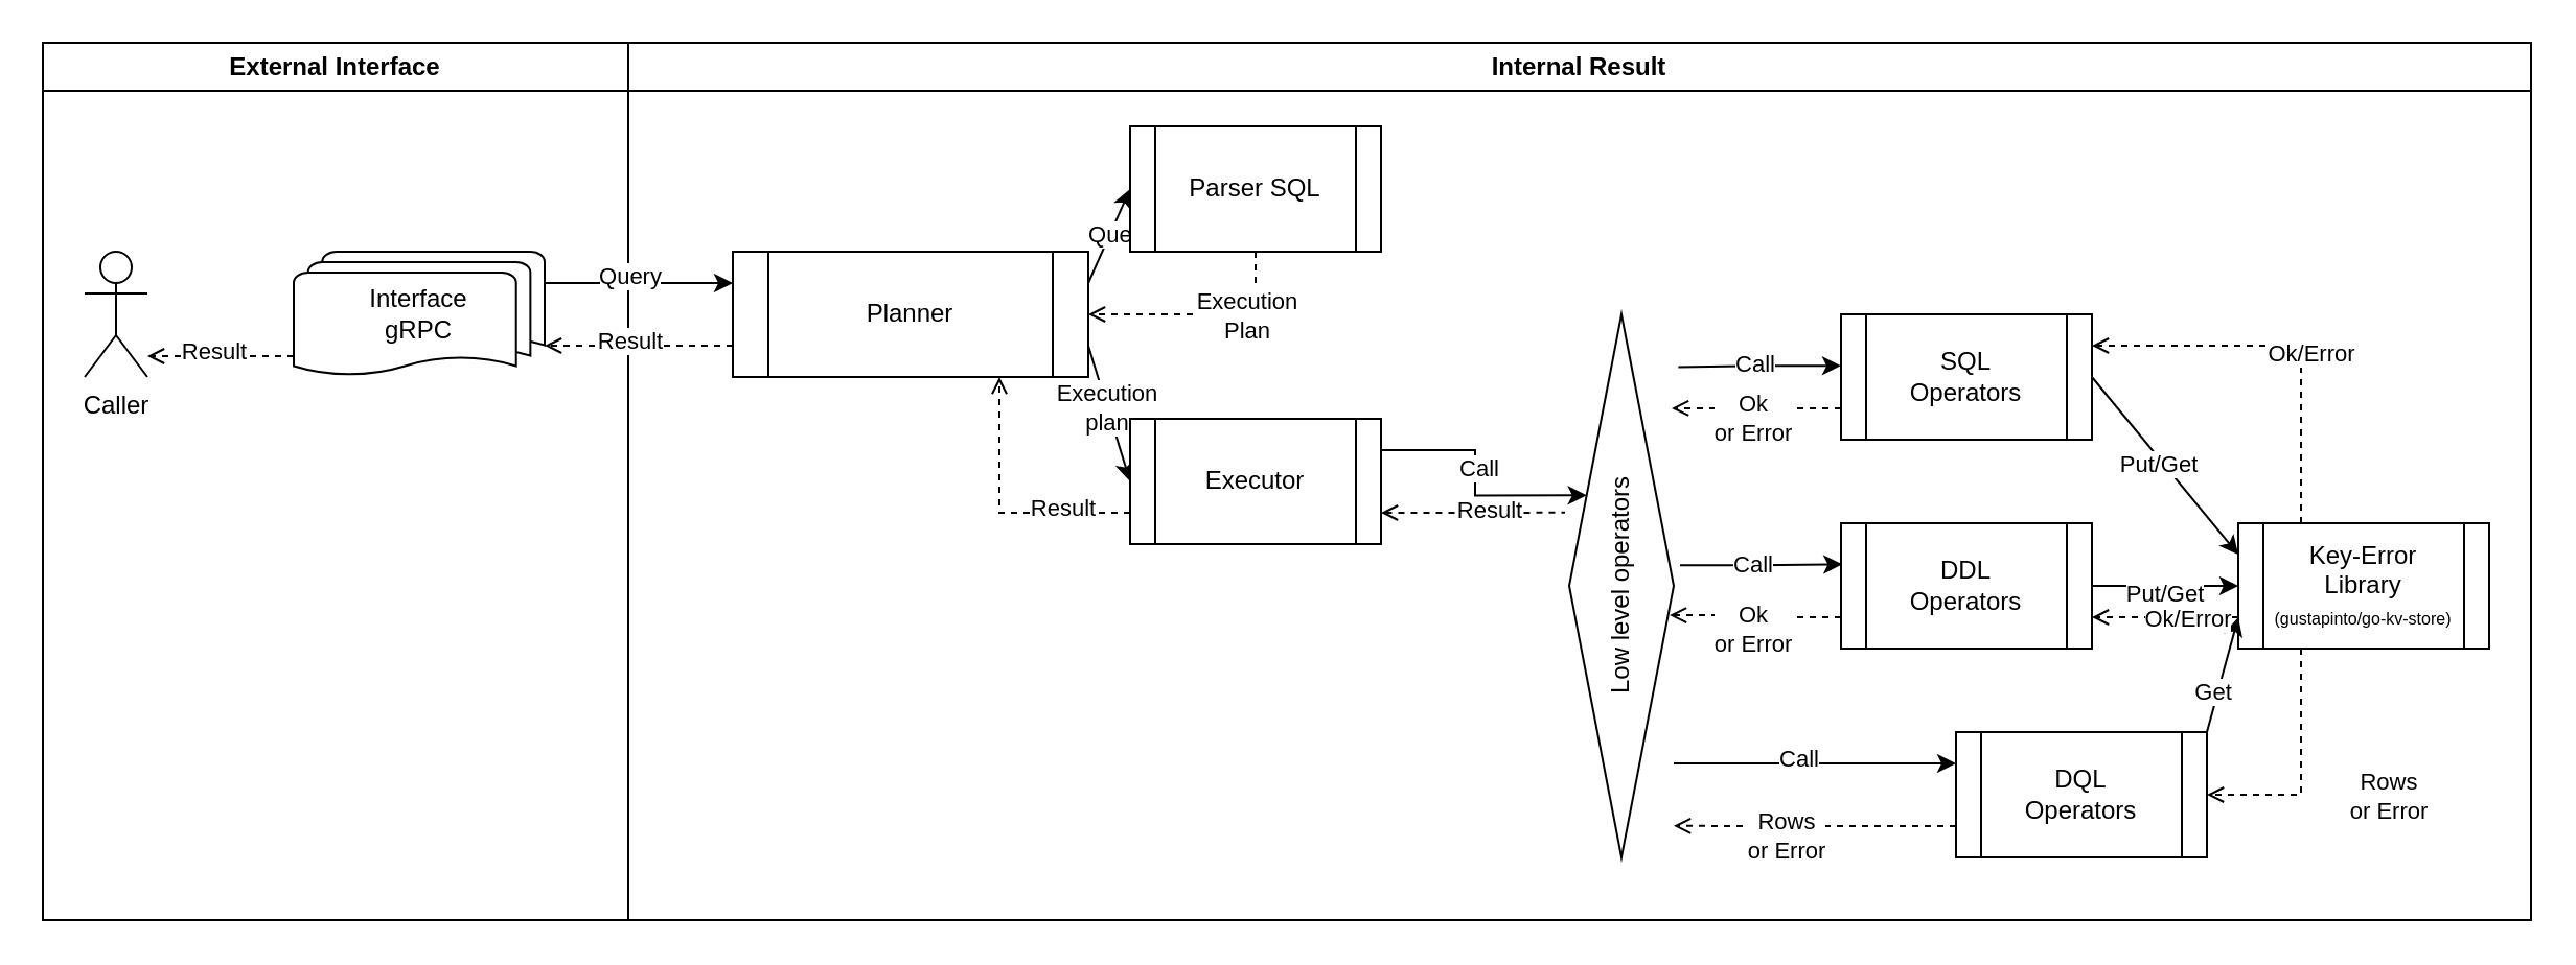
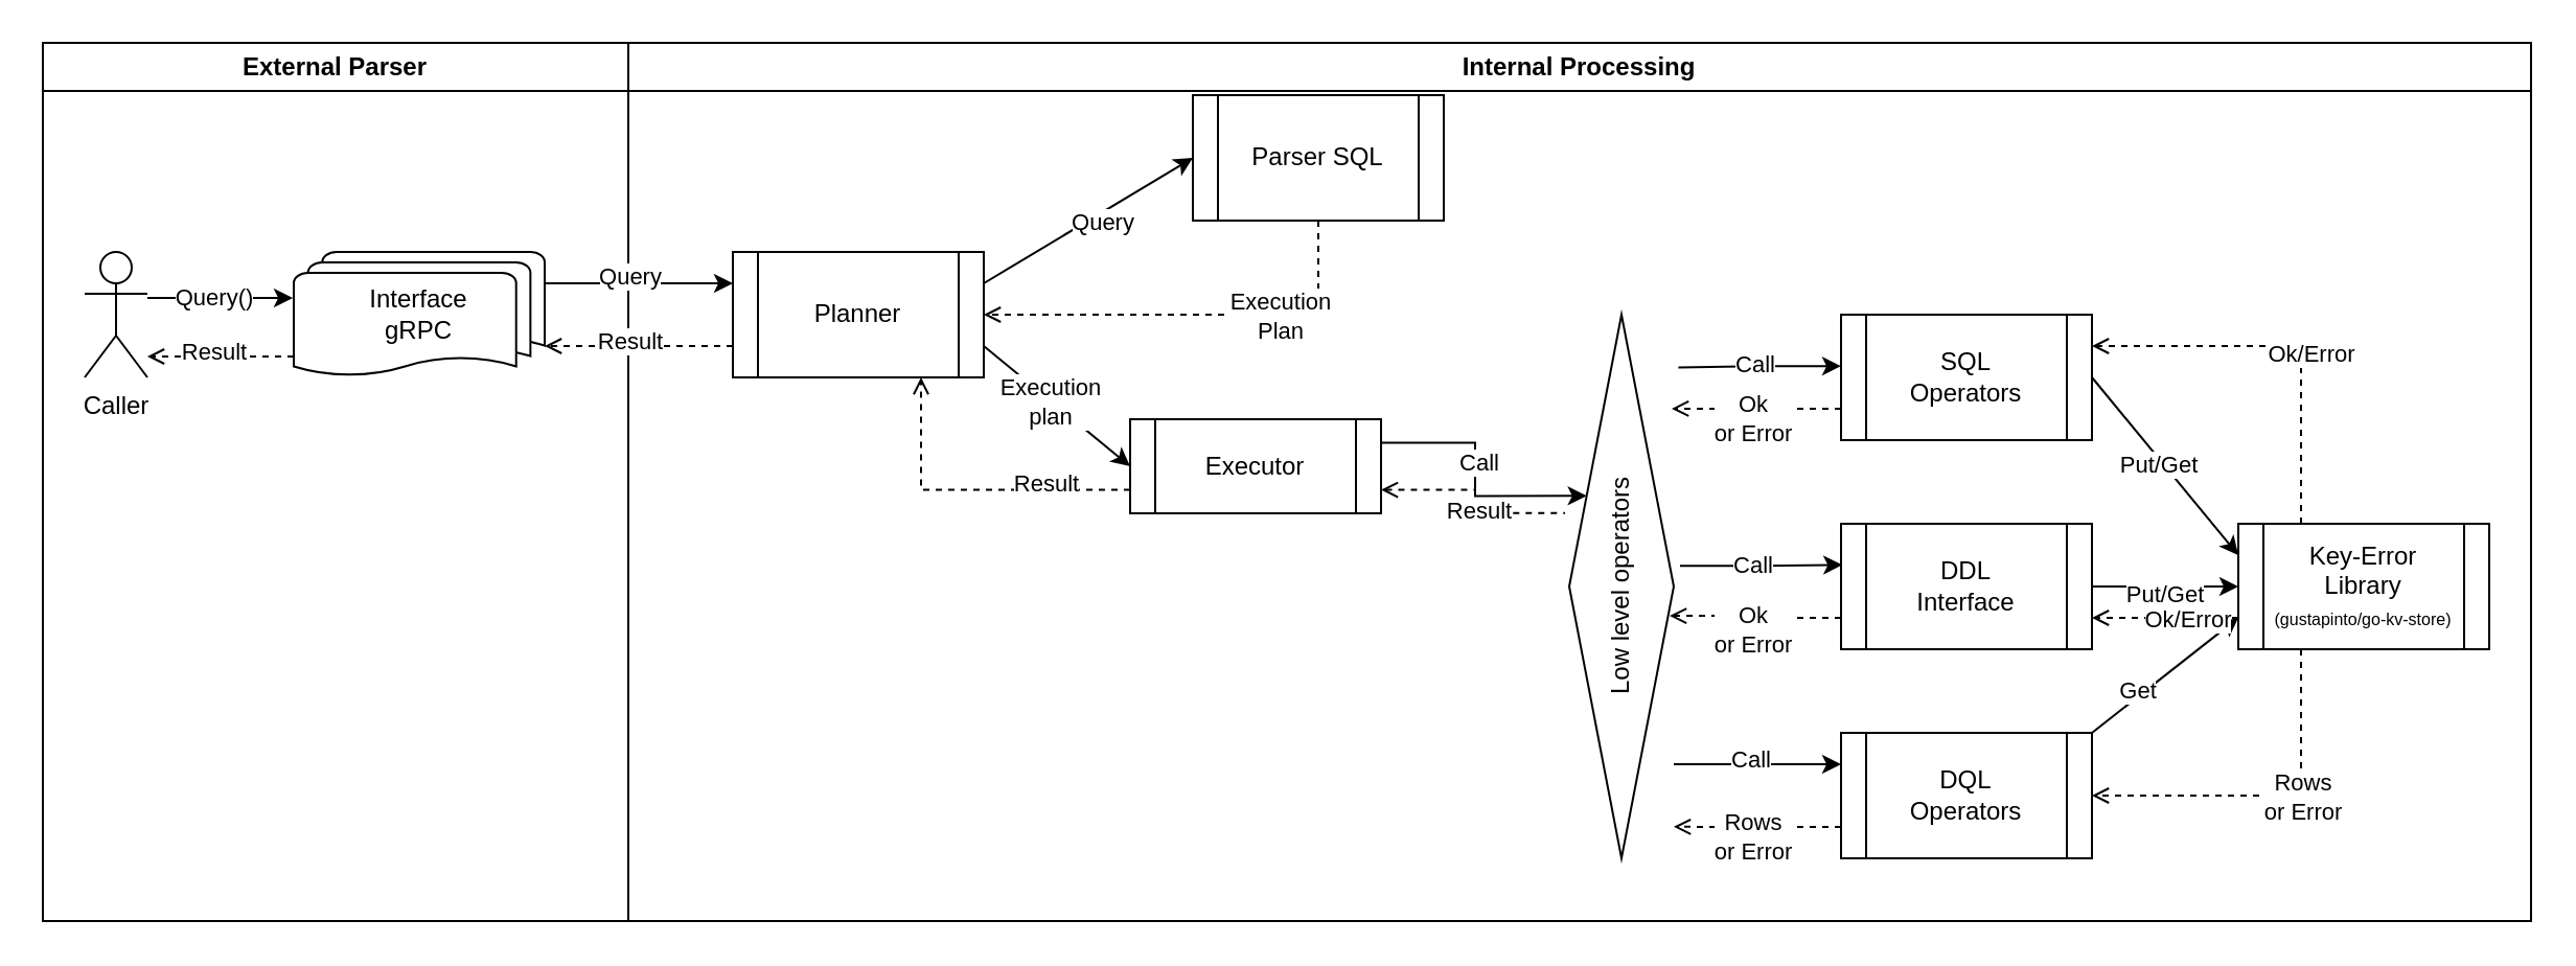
  <mxCell id="0" />
  <mxCell id="1" parent="0" />
- <mxCell id="2" value="Internal Result" style="swimlane;whiteSpace=wrap;html=1;" parent="1" vertex="1"><mxGeometry x="300" y="20" width="910" height="420" as="geometry" /></mxCell>
+ <mxCell id="2" value="Internal Processing" style="swimlane;whiteSpace=wrap;html=1;" parent="1" vertex="1"><mxGeometry x="300" y="20" width="910" height="420" as="geometry" /></mxCell>
  <mxCell id="3" style="edgeStyle=orthogonalEdgeStyle;rounded=0;orthogonalLoop=1;jettySize=auto;html=1;exitX=0.25;exitY=1;exitDx=0;exitDy=0;entryX=1;entryY=0.5;entryDx=0;entryDy=0;dashed=1;endArrow=open;endFill=0;" parent="2" source="5" target="8" edge="1"><mxGeometry relative="1" as="geometry" /></mxCell>
  <mxCell id="4" value="Rows&lt;br&gt;or Error" style="edgeLabel;html=1;align=center;verticalAlign=middle;resizable=0;points=[];" parent="3" connectable="0" vertex="1"><mxGeometry x="0.494" relative="1" as="geometry"><mxPoint x="57" as="offset" /></mxGeometry></mxCell>
  <mxCell id="5" value="Key-Error&lt;br&gt;Library&lt;br&gt;&lt;font style=&quot;font-size: 8px;&quot;&gt;(gustapinto/go-kv-store)&lt;/font&gt;" style="shape=process;whiteSpace=wrap;html=1;backgroundOutline=1;" parent="2" vertex="1"><mxGeometry x="770" y="230" width="120" height="60" as="geometry" /></mxCell>
  <mxCell id="6" style="rounded=0;orthogonalLoop=1;jettySize=auto;html=1;exitX=1;exitY=0;exitDx=0;exitDy=0;entryX=0;entryY=0.75;entryDx=0;entryDy=0;" parent="2" source="8" target="5" edge="1"><mxGeometry relative="1" as="geometry" /></mxCell>
  <mxCell id="7" value="Get" style="edgeLabel;html=1;align=center;verticalAlign=middle;resizable=0;points=[];" parent="6" connectable="0" vertex="1"><mxGeometry x="-0.32" y="3" relative="1" as="geometry"><mxPoint as="offset" /></mxGeometry></mxCell>
- <mxCell id="8" value="DQL&lt;br&gt;Operators&lt;br&gt;&lt;div&gt;&lt;/div&gt;" style="shape=process;whiteSpace=wrap;html=1;backgroundOutline=1;" parent="2" vertex="1"><mxGeometry x="635" y="330" width="120" height="60" as="geometry" /></mxCell>
- <mxCell id="9" value="External Interface" style="swimlane;whiteSpace=wrap;html=1;swimlaneLine=1;glass=0;rounded=0;shadow=0;" parent="1" vertex="1"><mxGeometry x="20" y="20" width="280" height="420" as="geometry" /></mxCell>
+ <mxCell id="8" value="DQL&lt;br&gt;Operators&lt;br&gt;&lt;div&gt;&lt;/div&gt;" style="shape=process;whiteSpace=wrap;html=1;backgroundOutline=1;" parent="2" vertex="1"><mxGeometry x="580" y="330" width="120" height="60" as="geometry" /></mxCell>
+ <mxCell id="9" value="External Parser" style="swimlane;whiteSpace=wrap;html=1;swimlaneLine=1;glass=0;rounded=0;shadow=0;" parent="1" vertex="1"><mxGeometry x="20" y="20" width="280" height="420" as="geometry" /></mxCell>
  <mxCell id="10" style="edgeStyle=orthogonalEdgeStyle;rounded=0;orthogonalLoop=1;jettySize=auto;html=1;exitX=0;exitY=0.75;exitDx=0;exitDy=0;dashed=1;endArrow=open;endFill=0;" parent="9" edge="1"><mxGeometry relative="1" as="geometry"><mxPoint x="120" y="150" as="sourcePoint" /><mxPoint x="50" y="150" as="targetPoint" /></mxGeometry></mxCell>
  <mxCell id="11" value="Result" style="edgeLabel;html=1;align=center;verticalAlign=middle;resizable=0;points=[];" parent="10" connectable="0" vertex="1"><mxGeometry x="0.133" y="-3" relative="1" as="geometry"><mxPoint x="1" as="offset" /></mxGeometry></mxCell>
+ <mxCell id="12" style="edgeStyle=orthogonalEdgeStyle;rounded=0;orthogonalLoop=1;jettySize=auto;html=1;entryX=-0.004;entryY=0.367;entryDx=0;entryDy=0;entryPerimeter=0;" parent="1" source="14" target="17" edge="1"><mxGeometry relative="1" as="geometry"><Array as="points"><mxPoint x="90" y="142" /><mxPoint x="90" y="142" /></Array></mxGeometry></mxCell>
+ <mxCell id="13" value="Query()" style="edgeLabel;html=1;align=center;verticalAlign=middle;resizable=0;points=[];" parent="12" vertex="1" connectable="0"><mxGeometry x="0.051" y="1" relative="1" as="geometry"><mxPoint x="-6" as="offset" /></mxGeometry></mxCell>
  <mxCell id="14" value="Caller" style="shape=umlActor;verticalLabelPosition=bottom;verticalAlign=top;html=1;outlineConnect=0;" parent="1" vertex="1"><mxGeometry x="40" y="120" width="30" height="60" as="geometry" /></mxCell>
  <mxCell id="15" style="edgeStyle=orthogonalEdgeStyle;rounded=0;orthogonalLoop=1;jettySize=auto;html=1;exitX=1;exitY=0.25;exitDx=0;exitDy=0;entryX=0;entryY=0.25;entryDx=0;entryDy=0;" parent="1" source="17" target="24" edge="1"><mxGeometry relative="1" as="geometry" /></mxCell>
  <mxCell id="16" value="Query" style="edgeLabel;html=1;align=center;verticalAlign=middle;resizable=0;points=[];" parent="15" vertex="1" connectable="0"><mxGeometry x="-0.32" y="4" relative="1" as="geometry"><mxPoint x="9" as="offset" /></mxGeometry></mxCell>
  <mxCell id="17" value="Interface&lt;div&gt;gRPC&lt;/div&gt;" style="rounded=1;whiteSpace=wrap;html=1;strokeWidth=1;shape=mxgraph.flowchart.multi-document;" parent="1" vertex="1"><mxGeometry x="140" y="120" width="120" height="60" as="geometry" /></mxCell>
  <mxCell id="18" style="rounded=0;orthogonalLoop=1;jettySize=auto;html=1;exitX=1;exitY=0.25;exitDx=0;exitDy=0;entryX=0;entryY=0.5;entryDx=0;entryDy=0;" parent="1" source="24" target="33" edge="1"><mxGeometry relative="1" as="geometry" /></mxCell>
  <mxCell id="19" value="Query" style="edgeLabel;html=1;align=center;verticalAlign=middle;resizable=0;points=[];" parent="18" vertex="1" connectable="0"><mxGeometry x="0.095" y="-4" relative="1" as="geometry"><mxPoint as="offset" /></mxGeometry></mxCell>
  <mxCell id="20" style="rounded=0;orthogonalLoop=1;jettySize=auto;html=1;exitX=1;exitY=0.75;exitDx=0;exitDy=0;entryX=0;entryY=0.5;entryDx=0;entryDy=0;" parent="1" source="24" target="38" edge="1"><mxGeometry relative="1" as="geometry" /></mxCell>
  <mxCell id="21" value="Execution&lt;br&gt;plan" style="edgeLabel;html=1;align=center;verticalAlign=middle;resizable=0;points=[];" parent="20" vertex="1" connectable="0"><mxGeometry x="-0.096" y="-1" relative="1" as="geometry"><mxPoint as="offset" /></mxGeometry></mxCell>
  <mxCell id="22" style="edgeStyle=orthogonalEdgeStyle;rounded=0;orthogonalLoop=1;jettySize=auto;html=1;exitX=0;exitY=0.75;exitDx=0;exitDy=0;entryX=1;entryY=0.75;entryDx=0;entryDy=0;dashed=1;endArrow=open;endFill=0;" parent="1" source="24" target="17" edge="1"><mxGeometry relative="1" as="geometry" /></mxCell>
  <mxCell id="23" value="Result" style="edgeLabel;html=1;align=center;verticalAlign=middle;resizable=0;points=[];" parent="22" vertex="1" connectable="0"><mxGeometry x="0.133" y="-3" relative="1" as="geometry"><mxPoint x="1" as="offset" /></mxGeometry></mxCell>
- <mxCell id="24" value="Planner" style="shape=process;whiteSpace=wrap;html=1;backgroundOutline=1;" parent="1" vertex="1"><mxGeometry x="350" y="120" width="170" height="60" as="geometry" /></mxCell>
+ <mxCell id="24" value="Planner" style="shape=process;whiteSpace=wrap;html=1;backgroundOutline=1;" parent="1" vertex="1"><mxGeometry x="350" y="120" width="120" height="60" as="geometry" /></mxCell>
  <mxCell id="25" style="rounded=0;orthogonalLoop=1;jettySize=auto;html=1;exitX=1;exitY=0.5;exitDx=0;exitDy=0;entryX=0;entryY=0.5;entryDx=0;entryDy=0;" parent="1" source="27" target="5" edge="1"><mxGeometry relative="1" as="geometry" /></mxCell>
  <mxCell id="26" value="Put/Get" style="edgeLabel;html=1;align=center;verticalAlign=middle;resizable=0;points=[];" parent="25" connectable="0" vertex="1"><mxGeometry x="-0.031" y="-3" relative="1" as="geometry"><mxPoint as="offset" /></mxGeometry></mxCell>
- <mxCell id="27" value="DDL&lt;br&gt;Operators&lt;br&gt;&lt;div&gt;&lt;/div&gt;" style="shape=process;whiteSpace=wrap;html=1;backgroundOutline=1;" parent="1" vertex="1"><mxGeometry x="880" y="250" width="120" height="60" as="geometry" /></mxCell>
+ <mxCell id="27" value="DDL&lt;br&gt;Interface&lt;br&gt;&lt;div&gt;&lt;/div&gt;" style="shape=process;whiteSpace=wrap;html=1;backgroundOutline=1;" parent="1" vertex="1"><mxGeometry x="880" y="250" width="120" height="60" as="geometry" /></mxCell>
  <mxCell id="28" style="rounded=0;orthogonalLoop=1;jettySize=auto;html=1;exitX=1;exitY=0.5;exitDx=0;exitDy=0;entryX=0;entryY=0.25;entryDx=0;entryDy=0;" parent="1" source="30" target="5" edge="1"><mxGeometry relative="1" as="geometry" /></mxCell>
  <mxCell id="29" value="Put/Get" style="edgeLabel;html=1;align=center;verticalAlign=middle;resizable=0;points=[];" parent="28" connectable="0" vertex="1"><mxGeometry x="-0.063" y="-2" relative="1" as="geometry"><mxPoint as="offset" /></mxGeometry></mxCell>
  <mxCell id="30" value="SQL&lt;br&gt;Operators&lt;br&gt;&lt;div&gt;&lt;/div&gt;" style="shape=process;whiteSpace=wrap;html=1;backgroundOutline=1;" parent="1" vertex="1"><mxGeometry x="880" y="150" width="120" height="60" as="geometry" /></mxCell>
  <mxCell id="31" style="edgeStyle=orthogonalEdgeStyle;rounded=0;orthogonalLoop=1;jettySize=auto;html=1;exitX=0.5;exitY=1;exitDx=0;exitDy=0;entryX=1;entryY=0.5;entryDx=0;entryDy=0;dashed=1;endArrow=open;endFill=0;" parent="1" source="33" target="24" edge="1"><mxGeometry relative="1" as="geometry" /></mxCell>
  <mxCell id="32" value="Execution&lt;br&gt;Plan" style="edgeLabel;html=1;align=center;verticalAlign=middle;resizable=0;points=[];" parent="31" vertex="1" connectable="0"><mxGeometry x="-0.371" relative="1" as="geometry"><mxPoint as="offset" /></mxGeometry></mxCell>
- <mxCell id="33" value="Parser SQL" style="shape=process;whiteSpace=wrap;html=1;backgroundOutline=1;" parent="1" vertex="1"><mxGeometry x="540" y="60" width="120" height="60" as="geometry" /></mxCell>
+ <mxCell id="33" value="Parser SQL" style="shape=process;whiteSpace=wrap;html=1;backgroundOutline=1;" parent="1" vertex="1"><mxGeometry x="570" y="45" width="120" height="60" as="geometry" /></mxCell>
  <mxCell id="34" style="edgeStyle=orthogonalEdgeStyle;rounded=0;orthogonalLoop=1;jettySize=auto;html=1;exitX=1;exitY=0.25;exitDx=0;exitDy=0;entryX=0;entryY=0.25;entryDx=0;entryDy=0;" parent="1" source="38" target="41" edge="1"><mxGeometry relative="1" as="geometry" /></mxCell>
  <mxCell id="35" value="Call" style="edgeLabel;html=1;align=center;verticalAlign=middle;resizable=0;points=[];" parent="34" vertex="1" connectable="0"><mxGeometry x="-0.12" y="1" relative="1" as="geometry"><mxPoint as="offset" /></mxGeometry></mxCell>
  <mxCell id="36" style="edgeStyle=orthogonalEdgeStyle;rounded=0;orthogonalLoop=1;jettySize=auto;html=1;exitX=0;exitY=0.75;exitDx=0;exitDy=0;entryX=0.75;entryY=1;entryDx=0;entryDy=0;endArrow=open;endFill=0;startArrow=none;startFill=0;dashed=1;" parent="1" source="38" target="24" edge="1"><mxGeometry relative="1" as="geometry" /></mxCell>
  <mxCell id="37" value="Result" style="edgeLabel;html=1;align=center;verticalAlign=middle;resizable=0;points=[];" parent="36" vertex="1" connectable="0"><mxGeometry x="-0.475" y="-3" relative="1" as="geometry"><mxPoint as="offset" /></mxGeometry></mxCell>
- <mxCell id="38" value="Executor" style="shape=process;whiteSpace=wrap;html=1;backgroundOutline=1;" parent="1" vertex="1"><mxGeometry x="540" y="200" width="120" height="60" as="geometry" /></mxCell>
+ <mxCell id="38" value="Executor" style="shape=process;whiteSpace=wrap;html=1;backgroundOutline=1;" parent="1" vertex="1"><mxGeometry x="540" y="200" width="120" height="45" as="geometry" /></mxCell>
  <mxCell id="39" style="edgeStyle=orthogonalEdgeStyle;rounded=0;orthogonalLoop=1;jettySize=auto;html=1;exitX=1.06;exitY=0.462;exitDx=0;exitDy=0;entryX=0.005;entryY=0.327;entryDx=0;entryDy=0;entryPerimeter=0;exitPerimeter=0;" parent="1" source="41" target="27" edge="1"><mxGeometry relative="1" as="geometry" /></mxCell>
  <mxCell id="40" value="Call" style="edgeLabel;html=1;align=center;verticalAlign=middle;resizable=0;points=[];" parent="39" vertex="1" connectable="0"><mxGeometry x="0.161" y="-2" relative="1" as="geometry"><mxPoint x="-10" y="-2" as="offset" /></mxGeometry></mxCell>
  <mxCell id="41" value="Low level operators" style="rhombus;whiteSpace=wrap;html=1;horizontal=0;" parent="1" vertex="1"><mxGeometry x="750" y="150" width="50" height="260" as="geometry" /></mxCell>
  <mxCell id="42" style="edgeStyle=orthogonalEdgeStyle;rounded=0;orthogonalLoop=1;jettySize=auto;html=1;exitX=0;exitY=0.75;exitDx=0;exitDy=0;dashed=1;endArrow=open;endFill=0;entryX=0.96;entryY=0.554;entryDx=0;entryDy=0;entryPerimeter=0;" parent="1" source="27" target="41" edge="1"><mxGeometry relative="1" as="geometry"><mxPoint x="810" y="295" as="targetPoint" /></mxGeometry></mxCell>
  <mxCell id="43" value="Ok&lt;div&gt;or Error&lt;/div&gt;" style="edgeLabel;html=1;align=center;verticalAlign=middle;resizable=0;points=[];" parent="42" vertex="1" connectable="0"><mxGeometry x="-0.199" relative="1" as="geometry"><mxPoint x="-10" y="5" as="offset" /></mxGeometry></mxCell>
  <mxCell id="44" style="edgeStyle=orthogonalEdgeStyle;rounded=0;orthogonalLoop=1;jettySize=auto;html=1;exitX=0;exitY=0.41;exitDx=0;exitDy=0;entryX=1.044;entryY=0.097;entryDx=0;entryDy=0;entryPerimeter=0;startArrow=classic;startFill=1;endArrow=none;endFill=0;exitPerimeter=0;" parent="1" source="30" target="41" edge="1"><mxGeometry relative="1" as="geometry"><Array as="points" /></mxGeometry></mxCell>
  <mxCell id="45" value="Call" style="edgeLabel;html=1;align=center;verticalAlign=middle;resizable=0;points=[];" parent="44" vertex="1" connectable="0"><mxGeometry x="0.07" y="-2" relative="1" as="geometry"><mxPoint as="offset" /></mxGeometry></mxCell>
  <mxCell id="46" style="edgeStyle=orthogonalEdgeStyle;rounded=0;orthogonalLoop=1;jettySize=auto;html=1;exitX=0;exitY=0.75;exitDx=0;exitDy=0;entryX=0.98;entryY=0.173;entryDx=0;entryDy=0;entryPerimeter=0;endArrow=open;endFill=0;dashed=1;" parent="1" source="30" target="41" edge="1"><mxGeometry relative="1" as="geometry" /></mxCell>
  <mxCell id="47" value="Ok&lt;br&gt;or Error" style="edgeLabel;html=1;align=center;verticalAlign=middle;resizable=0;points=[];" parent="46" vertex="1" connectable="0"><mxGeometry x="-0.139" y="-1" relative="1" as="geometry"><mxPoint x="-8" y="6" as="offset" /></mxGeometry></mxCell>
  <mxCell id="48" style="edgeStyle=orthogonalEdgeStyle;rounded=0;orthogonalLoop=1;jettySize=auto;html=1;exitX=1;exitY=0.75;exitDx=0;exitDy=0;entryX=-0.04;entryY=0.365;entryDx=0;entryDy=0;startArrow=open;startFill=0;endArrow=none;endFill=0;dashed=1;entryPerimeter=0;" parent="1" source="38" target="41" edge="1"><mxGeometry relative="1" as="geometry" /></mxCell>
  <mxCell id="49" value="Result" style="edgeLabel;html=1;align=center;verticalAlign=middle;resizable=0;points=[];" parent="48" vertex="1" connectable="0"><mxGeometry x="0.177" y="1" relative="1" as="geometry"><mxPoint as="offset" /></mxGeometry></mxCell>
  <mxCell id="50" style="edgeStyle=orthogonalEdgeStyle;rounded=0;orthogonalLoop=1;jettySize=auto;html=1;exitX=0.25;exitY=0;exitDx=0;exitDy=0;entryX=1;entryY=0.25;entryDx=0;entryDy=0;endArrow=open;endFill=0;dashed=1;" parent="1" source="5" target="30" edge="1"><mxGeometry relative="1" as="geometry" /></mxCell>
  <mxCell id="51" value="Ok/Error" style="edgeLabel;html=1;align=center;verticalAlign=middle;resizable=0;points=[];" parent="50" connectable="0" vertex="1"><mxGeometry x="-0.114" y="1" relative="1" as="geometry"><mxPoint x="5" as="offset" /></mxGeometry></mxCell>
  <mxCell id="52" style="edgeStyle=orthogonalEdgeStyle;rounded=0;orthogonalLoop=1;jettySize=auto;html=1;exitX=0;exitY=0.75;exitDx=0;exitDy=0;entryX=1;entryY=0.75;entryDx=0;entryDy=0;endArrow=open;endFill=0;dashed=1;" parent="1" source="5" target="27" edge="1"><mxGeometry relative="1" as="geometry" /></mxCell>
  <mxCell id="53" value="Ok/Error" style="edgeLabel;html=1;align=center;verticalAlign=middle;resizable=0;points=[];" parent="52" connectable="0" vertex="1"><mxGeometry x="-0.294" relative="1" as="geometry"><mxPoint as="offset" /></mxGeometry></mxCell>
  <mxCell id="54" style="edgeStyle=orthogonalEdgeStyle;rounded=0;orthogonalLoop=1;jettySize=auto;html=1;exitX=0;exitY=0.25;exitDx=0;exitDy=0;entryX=1;entryY=0.827;entryDx=0;entryDy=0;entryPerimeter=0;startArrow=classic;startFill=1;endArrow=none;endFill=0;" parent="1" source="8" target="41" edge="1"><mxGeometry relative="1" as="geometry" /></mxCell>
  <mxCell id="55" value="Call" style="edgeLabel;html=1;align=center;verticalAlign=middle;resizable=0;points=[];" parent="54" connectable="0" vertex="1"><mxGeometry x="0.175" y="-3" relative="1" as="geometry"><mxPoint x="4" as="offset" /></mxGeometry></mxCell>
  <mxCell id="56" style="edgeStyle=orthogonalEdgeStyle;rounded=0;orthogonalLoop=1;jettySize=auto;html=1;exitX=0;exitY=0.75;exitDx=0;exitDy=0;entryX=1;entryY=0.942;entryDx=0;entryDy=0;entryPerimeter=0;dashed=1;endArrow=open;endFill=0;" parent="1" source="8" target="41" edge="1"><mxGeometry relative="1" as="geometry" /></mxCell>
  <mxCell id="57" value="Rows&lt;div&gt;or Error&lt;/div&gt;" style="edgeLabel;html=1;align=center;verticalAlign=middle;resizable=0;points=[];" parent="56" connectable="0" vertex="1"><mxGeometry x="0.426" y="-4" relative="1" as="geometry"><mxPoint x="14" y="9" as="offset" /></mxGeometry></mxCell>
